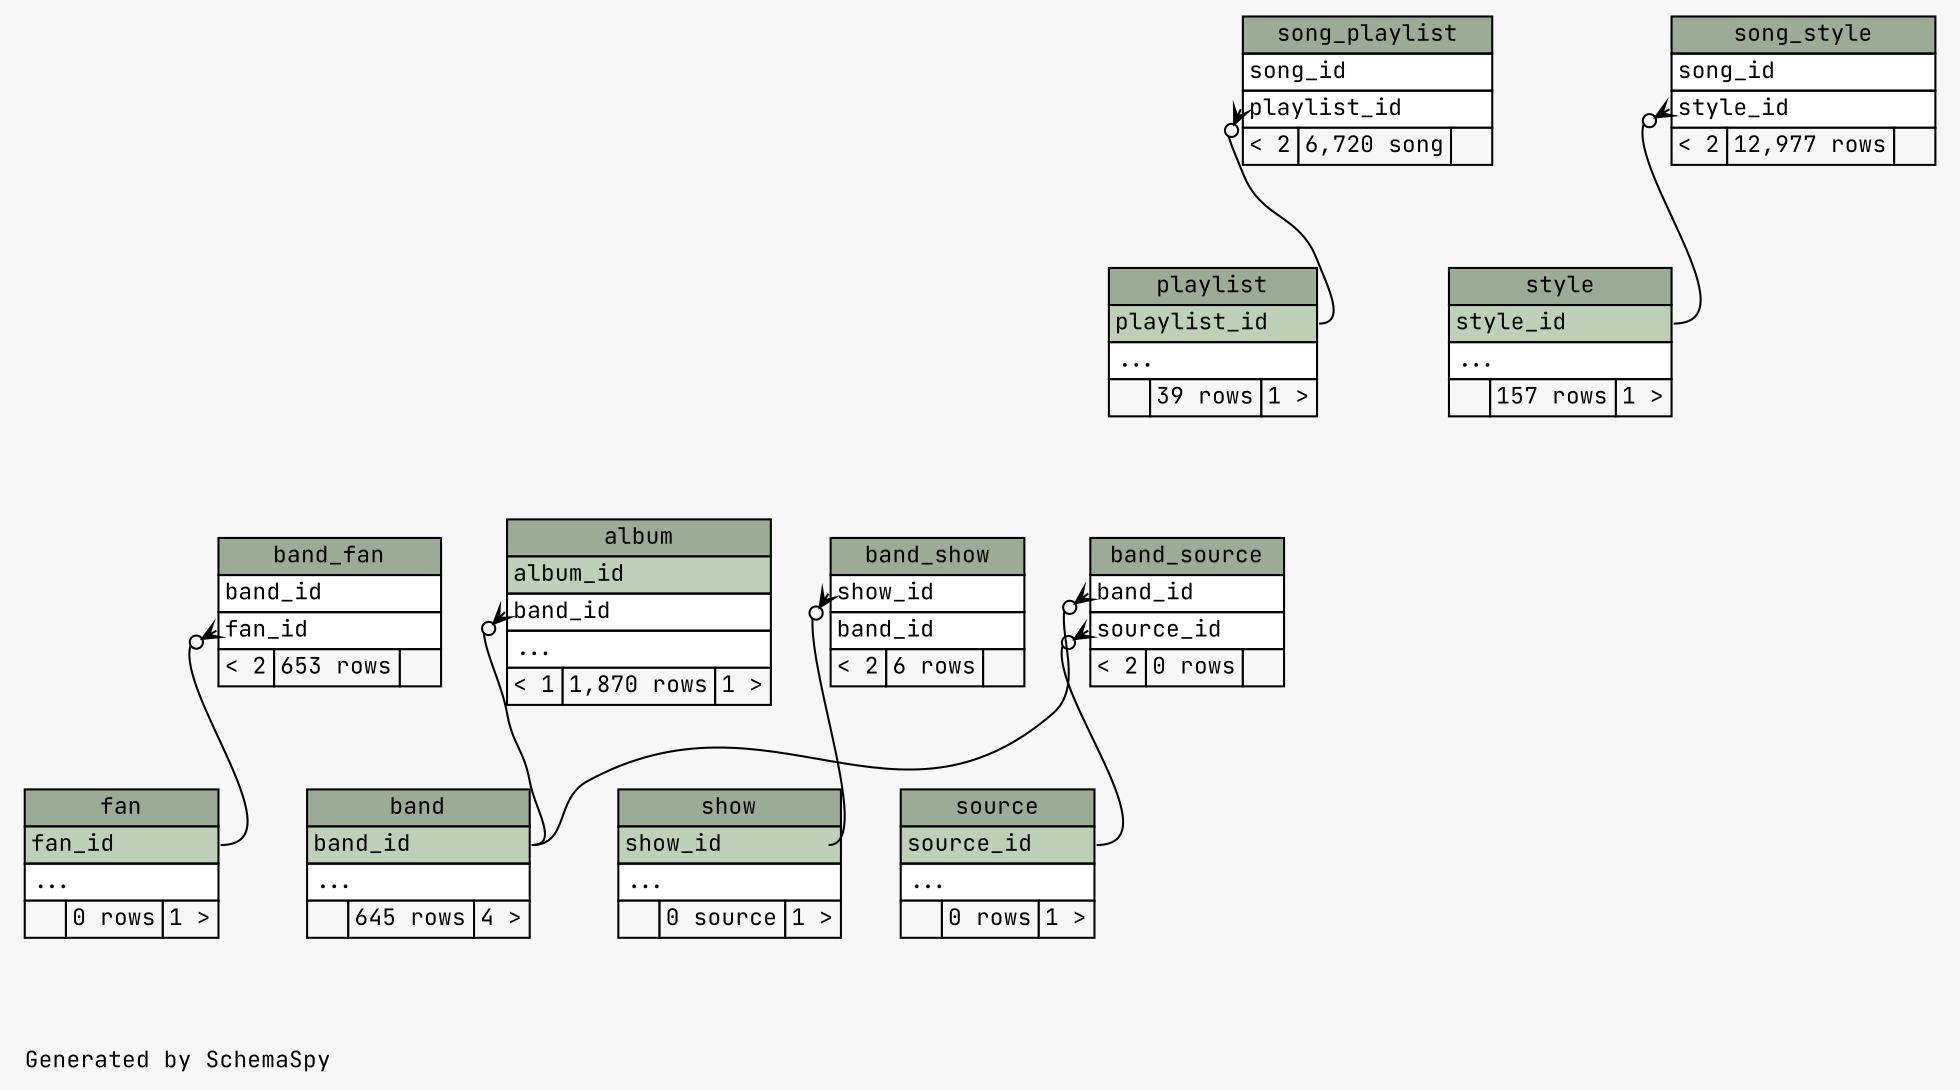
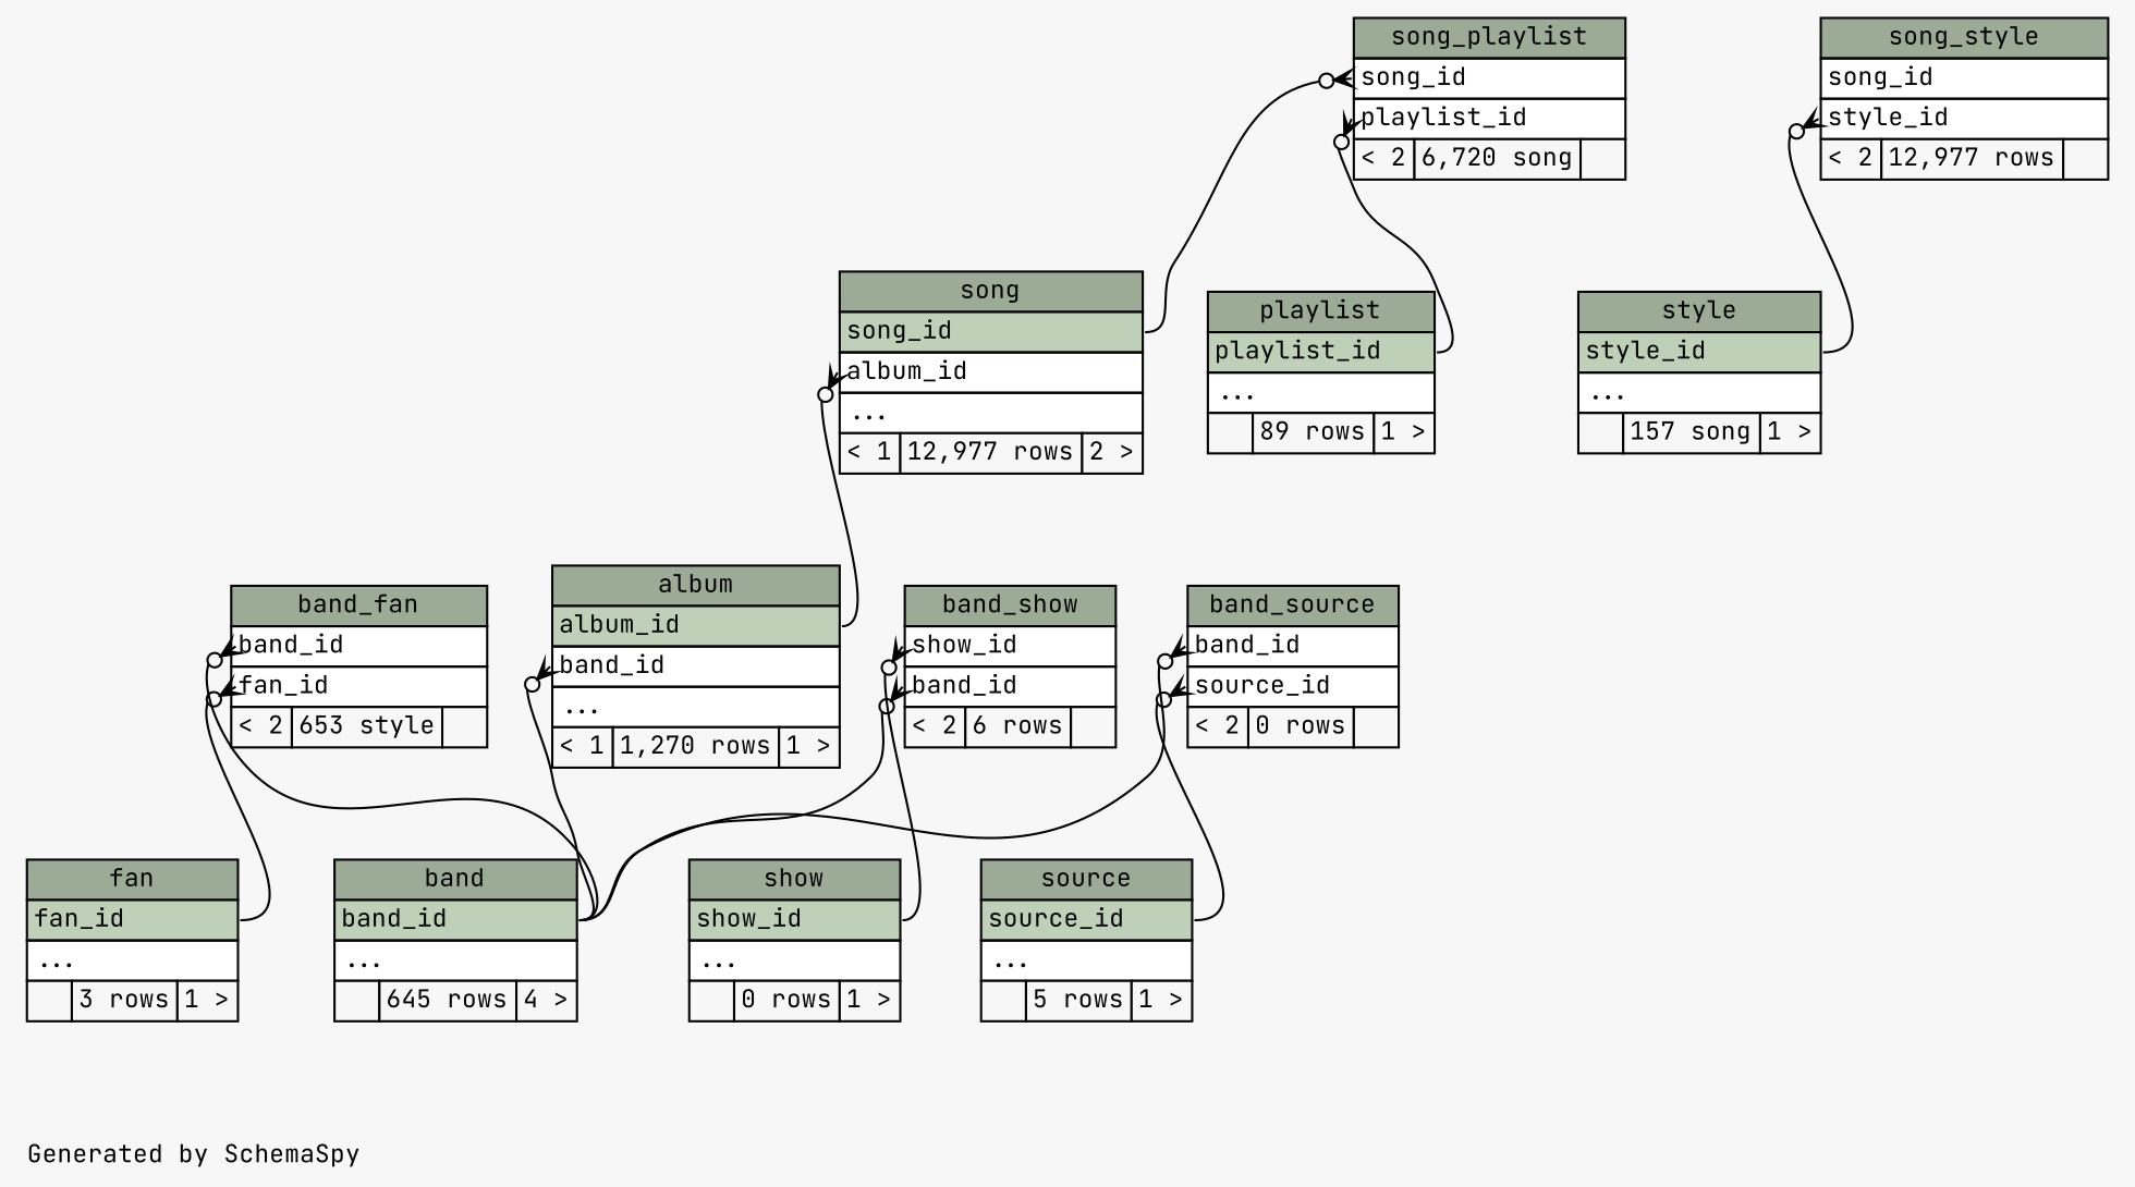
  digraph {
    bgcolor="#f7f7f7"
    fontname="JetBrains Mono"
    fontsize=11
    label="\nGenerated by SchemaSpy"
    labeljust=l
    nodesep=0.18
    rankdir=TB
    ranksep=0.46
    node [fontname="JetBrains Mono" fontsize=11 shape=plaintext]
    edge [arrowhead=none arrowsize=0.8 arrowtail=crowodot dir=back fontname="JetBrains Mono" headport="band_id:e" tailport="band_id:w"]
-   n1 [label=<     <TABLE BORDER="0" CELLBORDER="1" CELLSPACING="0" BGCOLOR="#ffffff">       <TR><TD COLSPAN="3" BGCOLOR="#9bab96" ALIGN="CENTER">album</TD></TR>       <TR><TD PORT="album_id" COLSPAN="3" BGCOLOR="#bed1b8" ALIGN="LEFT">album_id</TD></TR>       <TR><TD PORT="band_id" COLSPAN="3" ALIGN="LEFT">band_id</TD></TR>       <TR><TD PORT="elipses" COLSPAN="3" ALIGN="LEFT">...</TD></TR>       <TR><TD ALIGN="LEFT" BGCOLOR="#f7f7f7">&lt; 1</TD><TD ALIGN="RIGHT" BGCOLOR="#f7f7f7">1,870 rows</TD><TD ALIGN="RIGHT" BGCOLOR="#f7f7f7">1 &gt;</TD></TR>     </TABLE>>]
+   n1 [label=<     <TABLE BORDER="0" CELLBORDER="1" CELLSPACING="0" BGCOLOR="#ffffff">       <TR><TD COLSPAN="3" BGCOLOR="#9bab96" ALIGN="CENTER">album</TD></TR>       <TR><TD PORT="album_id" COLSPAN="3" BGCOLOR="#bed1b8" ALIGN="LEFT">album_id</TD></TR>       <TR><TD PORT="band_id" COLSPAN="3" ALIGN="LEFT">band_id</TD></TR>       <TR><TD PORT="elipses" COLSPAN="3" ALIGN="LEFT">...</TD></TR>       <TR><TD ALIGN="LEFT" BGCOLOR="#f7f7f7">&lt; 1</TD><TD ALIGN="RIGHT" BGCOLOR="#f7f7f7">1,270 rows</TD><TD ALIGN="RIGHT" BGCOLOR="#f7f7f7">1 &gt;</TD></TR>     </TABLE>>]
    n2 [label=<     <TABLE BORDER="0" CELLBORDER="1" CELLSPACING="0" BGCOLOR="#ffffff">       <TR><TD COLSPAN="3" BGCOLOR="#9bab96" ALIGN="CENTER">band</TD></TR>       <TR><TD PORT="band_id" COLSPAN="3" BGCOLOR="#bed1b8" ALIGN="LEFT">band_id</TD></TR>       <TR><TD PORT="elipses" COLSPAN="3" ALIGN="LEFT">...</TD></TR>       <TR><TD ALIGN="LEFT" BGCOLOR="#f7f7f7">  </TD><TD ALIGN="RIGHT" BGCOLOR="#f7f7f7">645 rows</TD><TD ALIGN="RIGHT" BGCOLOR="#f7f7f7">4 &gt;</TD></TR>     </TABLE>>]
-   n3 [label=<     <TABLE BORDER="0" CELLBORDER="1" CELLSPACING="0" BGCOLOR="#ffffff">       <TR><TD COLSPAN="3" BGCOLOR="#9bab96" ALIGN="CENTER">band_fan</TD></TR>       <TR><TD PORT="band_id" COLSPAN="3" ALIGN="LEFT">band_id</TD></TR>       <TR><TD PORT="fan_id" COLSPAN="3" ALIGN="LEFT">fan_id</TD></TR>       <TR><TD ALIGN="LEFT" BGCOLOR="#f7f7f7">&lt; 2</TD><TD ALIGN="RIGHT" BGCOLOR="#f7f7f7">653 rows</TD><TD ALIGN="RIGHT" BGCOLOR="#f7f7f7">  </TD></TR>     </TABLE>>]
-   n4 [label=<     <TABLE BORDER="0" CELLBORDER="1" CELLSPACING="0" BGCOLOR="#ffffff">       <TR><TD COLSPAN="3" BGCOLOR="#9bab96" ALIGN="CENTER">fan</TD></TR>       <TR><TD PORT="fan_id" COLSPAN="3" BGCOLOR="#bed1b8" ALIGN="LEFT">fan_id</TD></TR>       <TR><TD PORT="elipses" COLSPAN="3" ALIGN="LEFT">...</TD></TR>       <TR><TD ALIGN="LEFT" BGCOLOR="#f7f7f7">  </TD><TD ALIGN="RIGHT" BGCOLOR="#f7f7f7">0 rows</TD><TD ALIGN="RIGHT" BGCOLOR="#f7f7f7">1 &gt;</TD></TR>     </TABLE>>]
+   n3 [label=<     <TABLE BORDER="0" CELLBORDER="1" CELLSPACING="0" BGCOLOR="#ffffff">       <TR><TD COLSPAN="3" BGCOLOR="#9bab96" ALIGN="CENTER">band_fan</TD></TR>       <TR><TD PORT="band_id" COLSPAN="3" ALIGN="LEFT">band_id</TD></TR>       <TR><TD PORT="fan_id" COLSPAN="3" ALIGN="LEFT">fan_id</TD></TR>       <TR><TD ALIGN="LEFT" BGCOLOR="#f7f7f7">&lt; 2</TD><TD ALIGN="RIGHT" BGCOLOR="#f7f7f7">653 style</TD><TD ALIGN="RIGHT" BGCOLOR="#f7f7f7">  </TD></TR>     </TABLE>>]
+   n4 [label=<     <TABLE BORDER="0" CELLBORDER="1" CELLSPACING="0" BGCOLOR="#ffffff">       <TR><TD COLSPAN="3" BGCOLOR="#9bab96" ALIGN="CENTER">fan</TD></TR>       <TR><TD PORT="fan_id" COLSPAN="3" BGCOLOR="#bed1b8" ALIGN="LEFT">fan_id</TD></TR>       <TR><TD PORT="elipses" COLSPAN="3" ALIGN="LEFT">...</TD></TR>       <TR><TD ALIGN="LEFT" BGCOLOR="#f7f7f7">  </TD><TD ALIGN="RIGHT" BGCOLOR="#f7f7f7">3 rows</TD><TD ALIGN="RIGHT" BGCOLOR="#f7f7f7">1 &gt;</TD></TR>     </TABLE>>]
    n5 [label=<     <TABLE BORDER="0" CELLBORDER="1" CELLSPACING="0" BGCOLOR="#ffffff">       <TR><TD COLSPAN="3" BGCOLOR="#9bab96" ALIGN="CENTER">band_show</TD></TR>       <TR><TD PORT="show_id" COLSPAN="3" ALIGN="LEFT">show_id</TD></TR>       <TR><TD PORT="band_id" COLSPAN="3" ALIGN="LEFT">band_id</TD></TR>       <TR><TD ALIGN="LEFT" BGCOLOR="#f7f7f7">&lt; 2</TD><TD ALIGN="RIGHT" BGCOLOR="#f7f7f7">6 rows</TD><TD ALIGN="RIGHT" BGCOLOR="#f7f7f7">  </TD></TR>     </TABLE>>]
-   n6 [label=<     <TABLE BORDER="0" CELLBORDER="1" CELLSPACING="0" BGCOLOR="#ffffff">       <TR><TD COLSPAN="3" BGCOLOR="#9bab96" ALIGN="CENTER">show</TD></TR>       <TR><TD PORT="show_id" COLSPAN="3" BGCOLOR="#bed1b8" ALIGN="LEFT">show_id</TD></TR>       <TR><TD PORT="elipses" COLSPAN="3" ALIGN="LEFT">...</TD></TR>       <TR><TD ALIGN="LEFT" BGCOLOR="#f7f7f7">  </TD><TD ALIGN="RIGHT" BGCOLOR="#f7f7f7">0 source</TD><TD ALIGN="RIGHT" BGCOLOR="#f7f7f7">1 &gt;</TD></TR>     </TABLE>>]
+   n6 [label=<     <TABLE BORDER="0" CELLBORDER="1" CELLSPACING="0" BGCOLOR="#ffffff">       <TR><TD COLSPAN="3" BGCOLOR="#9bab96" ALIGN="CENTER">show</TD></TR>       <TR><TD PORT="show_id" COLSPAN="3" BGCOLOR="#bed1b8" ALIGN="LEFT">show_id</TD></TR>       <TR><TD PORT="elipses" COLSPAN="3" ALIGN="LEFT">...</TD></TR>       <TR><TD ALIGN="LEFT" BGCOLOR="#f7f7f7">  </TD><TD ALIGN="RIGHT" BGCOLOR="#f7f7f7">0 rows</TD><TD ALIGN="RIGHT" BGCOLOR="#f7f7f7">1 &gt;</TD></TR>     </TABLE>>]
    n7 [label=<     <TABLE BORDER="0" CELLBORDER="1" CELLSPACING="0" BGCOLOR="#ffffff">       <TR><TD COLSPAN="3" BGCOLOR="#9bab96" ALIGN="CENTER">band_source</TD></TR>       <TR><TD PORT="band_id" COLSPAN="3" ALIGN="LEFT">band_id</TD></TR>       <TR><TD PORT="source_id" COLSPAN="3" ALIGN="LEFT">source_id</TD></TR>       <TR><TD ALIGN="LEFT" BGCOLOR="#f7f7f7">&lt; 2</TD><TD ALIGN="RIGHT" BGCOLOR="#f7f7f7">0 rows</TD><TD ALIGN="RIGHT" BGCOLOR="#f7f7f7">  </TD></TR>     </TABLE>>]
-   n8 [label=<     <TABLE BORDER="0" CELLBORDER="1" CELLSPACING="0" BGCOLOR="#ffffff">       <TR><TD COLSPAN="3" BGCOLOR="#9bab96" ALIGN="CENTER">source</TD></TR>       <TR><TD PORT="source_id" COLSPAN="3" BGCOLOR="#bed1b8" ALIGN="LEFT">source_id</TD></TR>       <TR><TD PORT="elipses" COLSPAN="3" ALIGN="LEFT">...</TD></TR>       <TR><TD ALIGN="LEFT" BGCOLOR="#f7f7f7">  </TD><TD ALIGN="RIGHT" BGCOLOR="#f7f7f7">0 rows</TD><TD ALIGN="RIGHT" BGCOLOR="#f7f7f7">1 &gt;</TD></TR>     </TABLE>>]
-   n9 [label=<     <TABLE BORDER="0" CELLBORDER="1" CELLSPACING="0" BGCOLOR="#ffffff">       <TR><TD COLSPAN="3" BGCOLOR="#9bab96" ALIGN="CENTER">playlist</TD></TR>       <TR><TD PORT="playlist_id" COLSPAN="3" BGCOLOR="#bed1b8" ALIGN="LEFT">playlist_id</TD></TR>       <TR><TD PORT="elipses" COLSPAN="3" ALIGN="LEFT">...</TD></TR>       <TR><TD ALIGN="LEFT" BGCOLOR="#f7f7f7">  </TD><TD ALIGN="RIGHT" BGCOLOR="#f7f7f7">39 rows</TD><TD ALIGN="RIGHT" BGCOLOR="#f7f7f7">1 &gt;</TD></TR>     </TABLE>>]
+   n8 [label=<     <TABLE BORDER="0" CELLBORDER="1" CELLSPACING="0" BGCOLOR="#ffffff">       <TR><TD COLSPAN="3" BGCOLOR="#9bab96" ALIGN="CENTER">source</TD></TR>       <TR><TD PORT="source_id" COLSPAN="3" BGCOLOR="#bed1b8" ALIGN="LEFT">source_id</TD></TR>       <TR><TD PORT="elipses" COLSPAN="3" ALIGN="LEFT">...</TD></TR>       <TR><TD ALIGN="LEFT" BGCOLOR="#f7f7f7">  </TD><TD ALIGN="RIGHT" BGCOLOR="#f7f7f7">5 rows</TD><TD ALIGN="RIGHT" BGCOLOR="#f7f7f7">1 &gt;</TD></TR>     </TABLE>>]
+   n9 [label=<     <TABLE BORDER="0" CELLBORDER="1" CELLSPACING="0" BGCOLOR="#ffffff">       <TR><TD COLSPAN="3" BGCOLOR="#9bab96" ALIGN="CENTER">playlist</TD></TR>       <TR><TD PORT="playlist_id" COLSPAN="3" BGCOLOR="#bed1b8" ALIGN="LEFT">playlist_id</TD></TR>       <TR><TD PORT="elipses" COLSPAN="3" ALIGN="LEFT">...</TD></TR>       <TR><TD ALIGN="LEFT" BGCOLOR="#f7f7f7">  </TD><TD ALIGN="RIGHT" BGCOLOR="#f7f7f7">89 rows</TD><TD ALIGN="RIGHT" BGCOLOR="#f7f7f7">1 &gt;</TD></TR>     </TABLE>>]
+   n10 [label=<     <TABLE BORDER="0" CELLBORDER="1" CELLSPACING="0" BGCOLOR="#ffffff">       <TR><TD COLSPAN="3" BGCOLOR="#9bab96" ALIGN="CENTER">song</TD></TR>       <TR><TD PORT="song_id" COLSPAN="3" BGCOLOR="#bed1b8" ALIGN="LEFT">song_id</TD></TR>       <TR><TD PORT="album_id" COLSPAN="3" ALIGN="LEFT">album_id</TD></TR>       <TR><TD PORT="elipses" COLSPAN="3" ALIGN="LEFT">...</TD></TR>       <TR><TD ALIGN="LEFT" BGCOLOR="#f7f7f7">&lt; 1</TD><TD ALIGN="RIGHT" BGCOLOR="#f7f7f7">12,977 rows</TD><TD ALIGN="RIGHT" BGCOLOR="#f7f7f7">2 &gt;</TD></TR>     </TABLE>>]
    n11 [label=<     <TABLE BORDER="0" CELLBORDER="1" CELLSPACING="0" BGCOLOR="#ffffff">       <TR><TD COLSPAN="3" BGCOLOR="#9bab96" ALIGN="CENTER">song_playlist</TD></TR>       <TR><TD PORT="song_id" COLSPAN="3" ALIGN="LEFT">song_id</TD></TR>       <TR><TD PORT="playlist_id" COLSPAN="3" ALIGN="LEFT">playlist_id</TD></TR>       <TR><TD ALIGN="LEFT" BGCOLOR="#f7f7f7">&lt; 2</TD><TD ALIGN="RIGHT" BGCOLOR="#f7f7f7">6,720 song</TD><TD ALIGN="RIGHT" BGCOLOR="#f7f7f7">  </TD></TR>     </TABLE>>]
    n12 [label=<     <TABLE BORDER="0" CELLBORDER="1" CELLSPACING="0" BGCOLOR="#ffffff">       <TR><TD COLSPAN="3" BGCOLOR="#9bab96" ALIGN="CENTER">song_style</TD></TR>       <TR><TD PORT="song_id" COLSPAN="3" ALIGN="LEFT">song_id</TD></TR>       <TR><TD PORT="style_id" COLSPAN="3" ALIGN="LEFT">style_id</TD></TR>       <TR><TD ALIGN="LEFT" BGCOLOR="#f7f7f7">&lt; 2</TD><TD ALIGN="RIGHT" BGCOLOR="#f7f7f7">12,977 rows</TD><TD ALIGN="RIGHT" BGCOLOR="#f7f7f7">  </TD></TR>     </TABLE>>]
-   n13 [label=<     <TABLE BORDER="0" CELLBORDER="1" CELLSPACING="0" BGCOLOR="#ffffff">       <TR><TD COLSPAN="3" BGCOLOR="#9bab96" ALIGN="CENTER">style</TD></TR>       <TR><TD PORT="style_id" COLSPAN="3" BGCOLOR="#bed1b8" ALIGN="LEFT">style_id</TD></TR>       <TR><TD PORT="elipses" COLSPAN="3" ALIGN="LEFT">...</TD></TR>       <TR><TD ALIGN="LEFT" BGCOLOR="#f7f7f7">  </TD><TD ALIGN="RIGHT" BGCOLOR="#f7f7f7">157 rows</TD><TD ALIGN="RIGHT" BGCOLOR="#f7f7f7">1 &gt;</TD></TR>     </TABLE>>]
+   n13 [label=<     <TABLE BORDER="0" CELLBORDER="1" CELLSPACING="0" BGCOLOR="#ffffff">       <TR><TD COLSPAN="3" BGCOLOR="#9bab96" ALIGN="CENTER">style</TD></TR>       <TR><TD PORT="style_id" COLSPAN="3" BGCOLOR="#bed1b8" ALIGN="LEFT">style_id</TD></TR>       <TR><TD PORT="elipses" COLSPAN="3" ALIGN="LEFT">...</TD></TR>       <TR><TD ALIGN="LEFT" BGCOLOR="#f7f7f7">  </TD><TD ALIGN="RIGHT" BGCOLOR="#f7f7f7">157 song</TD><TD ALIGN="RIGHT" BGCOLOR="#f7f7f7">1 &gt;</TD></TR>     </TABLE>>]
    n1 -> n2
+   n3 -> n2
    n3 -> n4 [headport="fan_id:e" tailport="fan_id:w"]
+   n5 -> n2
    n5 -> n6 [headport="show_id:e" tailport="show_id:w"]
    n7 -> n2
    n7 -> n8 [headport="source_id:e" tailport="source_id:w"]
+   n10 -> n1 [headport="album_id:e" tailport="album_id:w"]
    n11 -> n9 [headport="playlist_id:e" tailport="playlist_id:w"]
+   n11 -> n10 [headport="song_id:e" tailport="song_id:w"]
    n12 -> n13 [headport="style_id:e" tailport="style_id:w"]
  }
